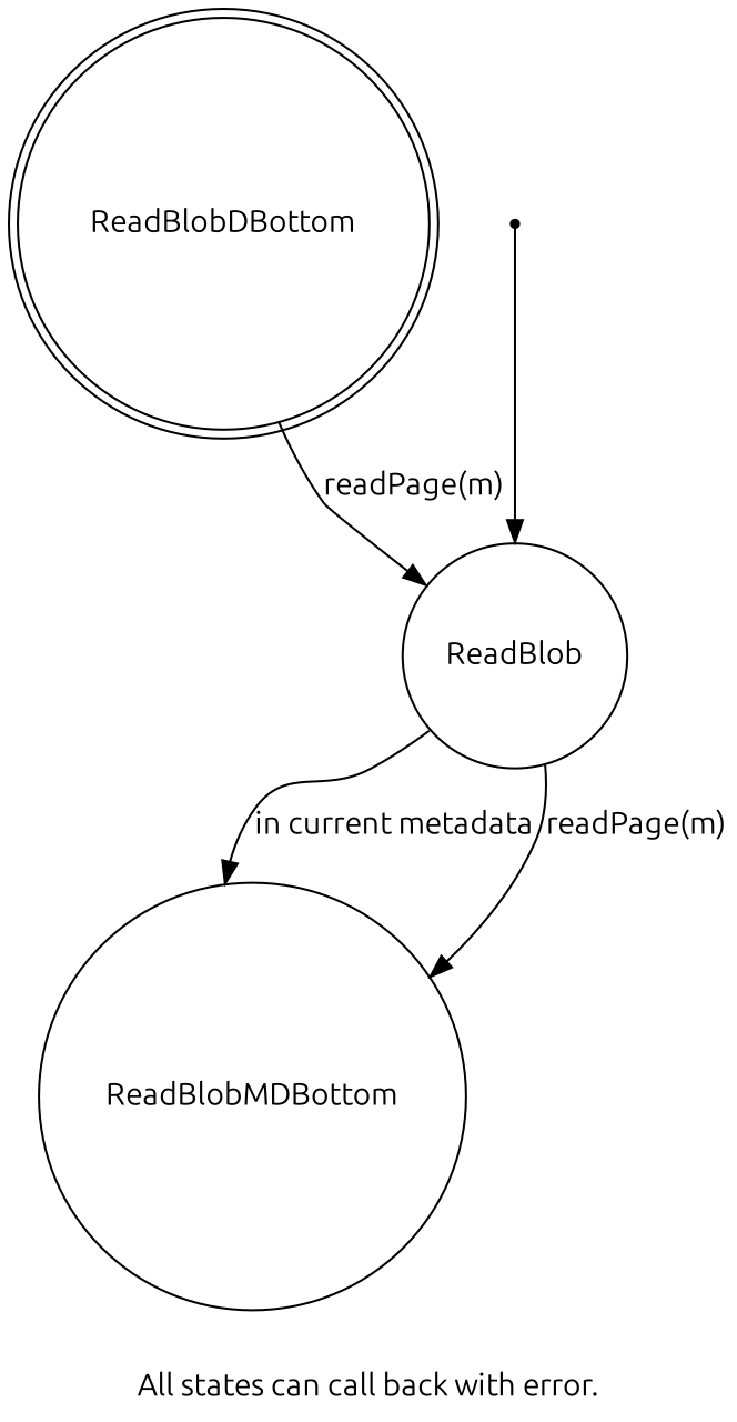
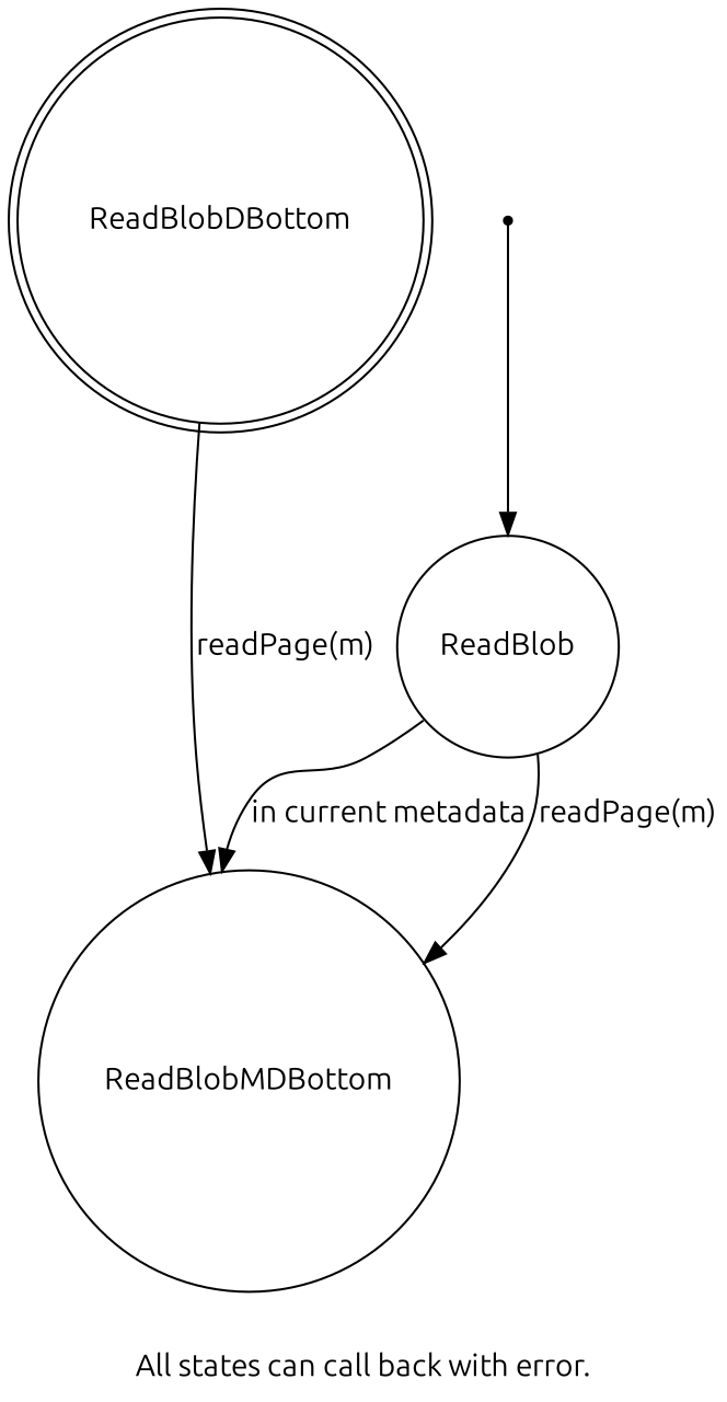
  digraph {
    fontname=Ubuntu
    label="All states can call back with error."
    rankdir=TB
    node [fontname=Ubuntu shape=circle]
    edge [fontname=Ubuntu]
    ReadBlobDBottom [shape=doublecircle]
    ReadBlobMDBottom
    qi [shape=point]
    ReadBlob
-   ReadBlobDBottom -> ReadBlob [label="readPage(m)"]
+   ReadBlobDBottom -> ReadBlobMDBottom [label="readPage(m)"]
    qi -> ReadBlob
    ReadBlob -> ReadBlobMDBottom [label="in current metadata"]
    ReadBlob -> ReadBlobMDBottom [label="readPage(m)"]
  }
